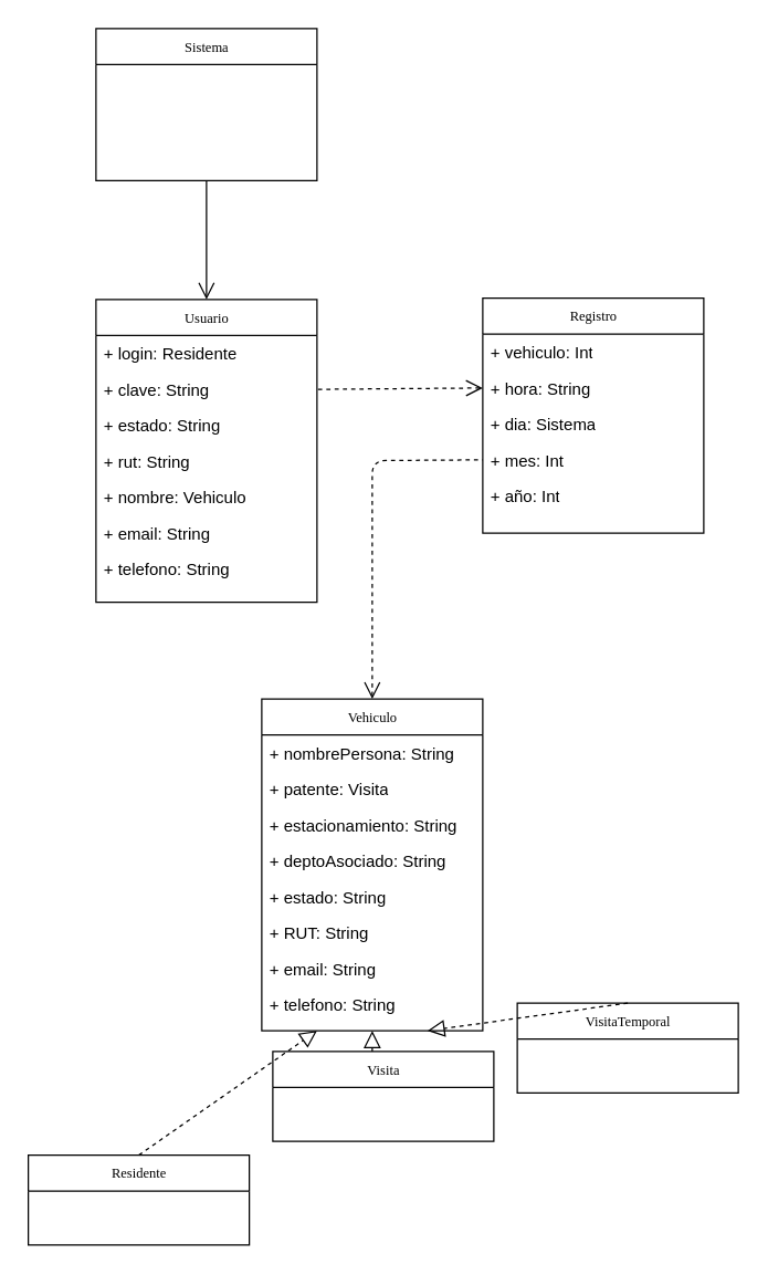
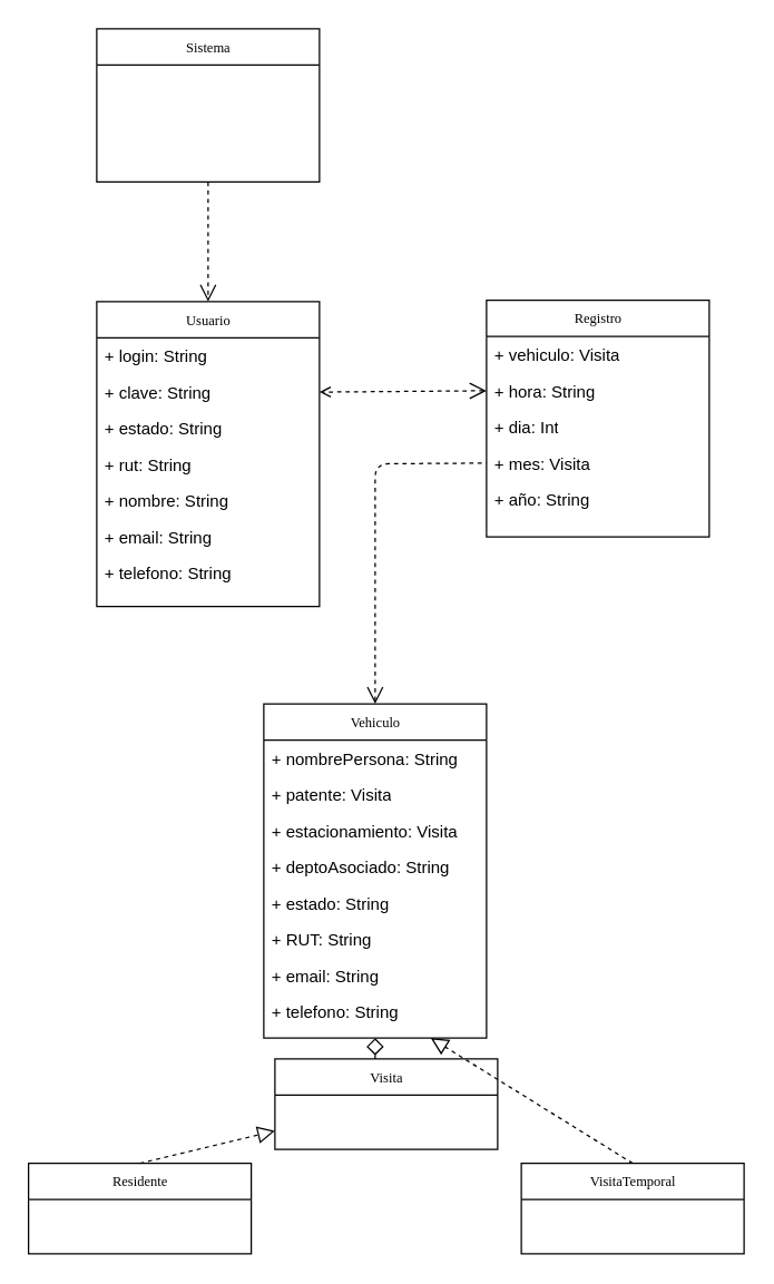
  <mxCell id="0" />
  <mxCell id="1" parent="0" />
  <mxCell id="2" value="Usuario" style="swimlane;html=1;fontStyle=0;childLayout=stackLayout;horizontal=1;startSize=26;fillColor=none;horizontalStack=0;resizeParent=1;resizeLast=0;collapsible=1;marginBottom=0;swimlaneFillColor=#ffffff;rounded=0;shadow=0;comic=0;labelBackgroundColor=none;strokeColor=#000000;strokeWidth=1;fontFamily=Verdana;fontSize=10;fontColor=#000000;align=center;" parent="1" vertex="1"><mxGeometry x="69" y="216" width="160" height="219" as="geometry" /></mxCell>
- <mxCell id="3" value="+ login: Residente" style="text;html=1;strokeColor=none;fillColor=none;align=left;verticalAlign=top;spacingLeft=4;spacingRight=4;whiteSpace=wrap;overflow=hidden;rotatable=0;points=[[0,0.5],[1,0.5]];portConstraint=eastwest;" parent="2" vertex="1"><mxGeometry y="26" width="160" height="26" as="geometry" /></mxCell>
+ <mxCell id="3" value="+ login: String" style="text;html=1;strokeColor=none;fillColor=none;align=left;verticalAlign=top;spacingLeft=4;spacingRight=4;whiteSpace=wrap;overflow=hidden;rotatable=0;points=[[0,0.5],[1,0.5]];portConstraint=eastwest;" parent="2" vertex="1"><mxGeometry y="26" width="160" height="26" as="geometry" /></mxCell>
  <mxCell id="4" value="+ clave: String" style="text;html=1;strokeColor=none;fillColor=none;align=left;verticalAlign=top;spacingLeft=4;spacingRight=4;whiteSpace=wrap;overflow=hidden;rotatable=0;points=[[0,0.5],[1,0.5]];portConstraint=eastwest;" parent="2" vertex="1"><mxGeometry y="52" width="160" height="26" as="geometry" /></mxCell>
  <mxCell id="5" value="+ estado: String&lt;br&gt;" style="text;html=1;strokeColor=none;fillColor=none;align=left;verticalAlign=top;spacingLeft=4;spacingRight=4;whiteSpace=wrap;overflow=hidden;rotatable=0;points=[[0,0.5],[1,0.5]];portConstraint=eastwest;" parent="2" vertex="1"><mxGeometry y="78" width="160" height="26" as="geometry" /></mxCell>
  <mxCell id="6" value="+ rut: String" style="text;html=1;strokeColor=none;fillColor=none;align=left;verticalAlign=top;spacingLeft=4;spacingRight=4;whiteSpace=wrap;overflow=hidden;rotatable=0;points=[[0,0.5],[1,0.5]];portConstraint=eastwest;" parent="2" vertex="1"><mxGeometry y="104" width="160" height="26" as="geometry" /></mxCell>
- <mxCell id="7" value="+ nombre: Vehiculo" style="text;html=1;strokeColor=none;fillColor=none;align=left;verticalAlign=top;spacingLeft=4;spacingRight=4;whiteSpace=wrap;overflow=hidden;rotatable=0;points=[[0,0.5],[1,0.5]];portConstraint=eastwest;" parent="2" vertex="1"><mxGeometry y="130" width="160" height="26" as="geometry" /></mxCell>
+ <mxCell id="7" value="+ nombre: String" style="text;html=1;strokeColor=none;fillColor=none;align=left;verticalAlign=top;spacingLeft=4;spacingRight=4;whiteSpace=wrap;overflow=hidden;rotatable=0;points=[[0,0.5],[1,0.5]];portConstraint=eastwest;" parent="2" vertex="1"><mxGeometry y="130" width="160" height="26" as="geometry" /></mxCell>
  <mxCell id="8" value="+ email: String&lt;br&gt;" style="text;html=1;strokeColor=none;fillColor=none;align=left;verticalAlign=top;spacingLeft=4;spacingRight=4;whiteSpace=wrap;overflow=hidden;rotatable=0;points=[[0,0.5],[1,0.5]];portConstraint=eastwest;" parent="2" vertex="1"><mxGeometry y="156" width="160" height="26" as="geometry" /></mxCell>
  <mxCell id="9" value="+ telefono: String" style="text;html=1;strokeColor=none;fillColor=none;align=left;verticalAlign=top;spacingLeft=4;spacingRight=4;whiteSpace=wrap;overflow=hidden;rotatable=0;points=[[0,0.5],[1,0.5]];portConstraint=eastwest;" parent="2" vertex="1"><mxGeometry y="182" width="160" height="26" as="geometry" /></mxCell>
  <mxCell id="10" value="Residente" style="swimlane;html=1;fontStyle=0;childLayout=stackLayout;horizontal=1;startSize=26;fillColor=none;horizontalStack=0;resizeParent=1;resizeLast=0;collapsible=1;marginBottom=0;swimlaneFillColor=#ffffff;rounded=0;shadow=0;comic=0;labelBackgroundColor=none;strokeColor=#000000;strokeWidth=1;fontFamily=Verdana;fontSize=10;fontColor=#000000;align=center;" parent="1" vertex="1"><mxGeometry x="20" y="835" width="160" height="65" as="geometry" /></mxCell>
  <mxCell id="11" value="Visita" style="swimlane;html=1;fontStyle=0;childLayout=stackLayout;horizontal=1;startSize=26;fillColor=none;horizontalStack=0;resizeParent=1;resizeLast=0;collapsible=1;marginBottom=0;swimlaneFillColor=#ffffff;rounded=0;shadow=0;comic=0;labelBackgroundColor=none;strokeColor=#000000;strokeWidth=1;fontFamily=Verdana;fontSize=10;fontColor=#000000;align=center;" parent="1" vertex="1"><mxGeometry x="197" y="760" width="160" height="65" as="geometry" /></mxCell>
  <mxCell id="12" value="Registro" style="swimlane;html=1;fontStyle=0;childLayout=stackLayout;horizontal=1;startSize=26;fillColor=none;horizontalStack=0;resizeParent=1;resizeLast=0;collapsible=1;marginBottom=0;swimlaneFillColor=#ffffff;rounded=0;shadow=0;comic=0;labelBackgroundColor=none;strokeColor=#000000;strokeWidth=1;fontFamily=Verdana;fontSize=10;fontColor=#000000;align=center;" parent="1" vertex="1"><mxGeometry x="349" y="215" width="160" height="170" as="geometry" /></mxCell>
- <mxCell id="13" value="+ vehiculo: Int" style="text;html=1;strokeColor=none;fillColor=none;align=left;verticalAlign=top;spacingLeft=4;spacingRight=4;whiteSpace=wrap;overflow=hidden;rotatable=0;points=[[0,0.5],[1,0.5]];portConstraint=eastwest;" parent="12" vertex="1"><mxGeometry y="26" width="160" height="26" as="geometry" /></mxCell>
+ <mxCell id="13" value="+ vehiculo: Visita" style="text;html=1;strokeColor=none;fillColor=none;align=left;verticalAlign=top;spacingLeft=4;spacingRight=4;whiteSpace=wrap;overflow=hidden;rotatable=0;points=[[0,0.5],[1,0.5]];portConstraint=eastwest;" parent="12" vertex="1"><mxGeometry y="26" width="160" height="26" as="geometry" /></mxCell>
  <mxCell id="14" value="+ hora: String" style="text;html=1;strokeColor=none;fillColor=none;align=left;verticalAlign=top;spacingLeft=4;spacingRight=4;whiteSpace=wrap;overflow=hidden;rotatable=0;points=[[0,0.5],[1,0.5]];portConstraint=eastwest;" parent="12" vertex="1"><mxGeometry y="52" width="160" height="26" as="geometry" /></mxCell>
- <mxCell id="15" value="+ dia: Sistema" style="text;html=1;strokeColor=none;fillColor=none;align=left;verticalAlign=top;spacingLeft=4;spacingRight=4;whiteSpace=wrap;overflow=hidden;rotatable=0;points=[[0,0.5],[1,0.5]];portConstraint=eastwest;" parent="12" vertex="1"><mxGeometry y="78" width="160" height="26" as="geometry" /></mxCell>
- <mxCell id="16" value="+ mes: Int" style="text;html=1;strokeColor=none;fillColor=none;align=left;verticalAlign=top;spacingLeft=4;spacingRight=4;whiteSpace=wrap;overflow=hidden;rotatable=0;points=[[0,0.5],[1,0.5]];portConstraint=eastwest;" parent="12" vertex="1"><mxGeometry y="104" width="160" height="26" as="geometry" /></mxCell>
- <mxCell id="17" value="+ año: Int" style="text;html=1;strokeColor=none;fillColor=none;align=left;verticalAlign=top;spacingLeft=4;spacingRight=4;whiteSpace=wrap;overflow=hidden;rotatable=0;points=[[0,0.5],[1,0.5]];portConstraint=eastwest;" parent="12" vertex="1"><mxGeometry y="130" width="160" height="26" as="geometry" /></mxCell>
- <mxCell id="18" value="" style="endArrow=none;html=1;dashed=1;exitX=0;exitY=0.5;exitDx=0;exitDy=0;entryX=1;entryY=0.5;entryDx=0;entryDy=0;endFill=0;startArrow=open;startFill=0;strokeWidth=1;endSize=6;startSize=10;jumpSize=6;" parent="1" source="14" target="4" edge="1"><mxGeometry width="50" height="50" relative="1" as="geometry"><mxPoint x="490" y="285" as="sourcePoint" /><mxPoint x="599" y="285" as="targetPoint" /></mxGeometry></mxCell>
+ <mxCell id="15" value="+ dia: Int" style="text;html=1;strokeColor=none;fillColor=none;align=left;verticalAlign=top;spacingLeft=4;spacingRight=4;whiteSpace=wrap;overflow=hidden;rotatable=0;points=[[0,0.5],[1,0.5]];portConstraint=eastwest;" parent="12" vertex="1"><mxGeometry y="78" width="160" height="26" as="geometry" /></mxCell>
+ <mxCell id="16" value="+ mes: Visita" style="text;html=1;strokeColor=none;fillColor=none;align=left;verticalAlign=top;spacingLeft=4;spacingRight=4;whiteSpace=wrap;overflow=hidden;rotatable=0;points=[[0,0.5],[1,0.5]];portConstraint=eastwest;" parent="12" vertex="1"><mxGeometry y="104" width="160" height="26" as="geometry" /></mxCell>
+ <mxCell id="17" value="+ año: String" style="text;html=1;strokeColor=none;fillColor=none;align=left;verticalAlign=top;spacingLeft=4;spacingRight=4;whiteSpace=wrap;overflow=hidden;rotatable=0;points=[[0,0.5],[1,0.5]];portConstraint=eastwest;" parent="12" vertex="1"><mxGeometry y="130" width="160" height="26" as="geometry" /></mxCell>
+ <mxCell id="18" value="" style="endArrow=open;html=1;dashed=1;exitX=0;exitY=0.5;exitDx=0;exitDy=0;entryX=1;entryY=0.5;entryDx=0;entryDy=0;endFill=0;startArrow=open;startFill=0;strokeWidth=1;endSize=6;startSize=10;jumpSize=6;" parent="1" source="14" target="4" edge="1"><mxGeometry width="50" height="50" relative="1" as="geometry"><mxPoint x="490" y="285" as="sourcePoint" /><mxPoint x="599" y="285" as="targetPoint" /></mxGeometry></mxCell>
  <mxCell id="19" value="Vehiculo" style="swimlane;html=1;fontStyle=0;childLayout=stackLayout;horizontal=1;startSize=26;fillColor=none;horizontalStack=0;resizeParent=1;resizeLast=0;collapsible=1;marginBottom=0;swimlaneFillColor=#ffffff;rounded=0;shadow=0;comic=0;labelBackgroundColor=none;strokeColor=#000000;strokeWidth=1;fontFamily=Verdana;fontSize=10;fontColor=#000000;align=center;" parent="1" vertex="1"><mxGeometry x="189" y="505" width="160" height="240" as="geometry" /></mxCell>
  <mxCell id="20" value="+ nombrePersona: String" style="text;html=1;strokeColor=none;fillColor=none;align=left;verticalAlign=top;spacingLeft=4;spacingRight=4;whiteSpace=wrap;overflow=hidden;rotatable=0;points=[[0,0.5],[1,0.5]];portConstraint=eastwest;" parent="19" vertex="1"><mxGeometry y="26" width="160" height="26" as="geometry" /></mxCell>
  <mxCell id="21" value="+ patente: Visita" style="text;html=1;strokeColor=none;fillColor=none;align=left;verticalAlign=top;spacingLeft=4;spacingRight=4;whiteSpace=wrap;overflow=hidden;rotatable=0;points=[[0,0.5],[1,0.5]];portConstraint=eastwest;" parent="19" vertex="1"><mxGeometry y="52" width="160" height="26" as="geometry" /></mxCell>
- <mxCell id="22" value="+ estacionamiento: String" style="text;html=1;strokeColor=none;fillColor=none;align=left;verticalAlign=top;spacingLeft=4;spacingRight=4;whiteSpace=wrap;overflow=hidden;rotatable=0;points=[[0,0.5],[1,0.5]];portConstraint=eastwest;" parent="19" vertex="1"><mxGeometry y="78" width="160" height="26" as="geometry" /></mxCell>
+ <mxCell id="22" value="+ estacionamiento: Visita" style="text;html=1;strokeColor=none;fillColor=none;align=left;verticalAlign=top;spacingLeft=4;spacingRight=4;whiteSpace=wrap;overflow=hidden;rotatable=0;points=[[0,0.5],[1,0.5]];portConstraint=eastwest;" parent="19" vertex="1"><mxGeometry y="78" width="160" height="26" as="geometry" /></mxCell>
  <mxCell id="23" value="+ deptoAsociado: String" style="text;html=1;strokeColor=none;fillColor=none;align=left;verticalAlign=top;spacingLeft=4;spacingRight=4;whiteSpace=wrap;overflow=hidden;rotatable=0;points=[[0,0.5],[1,0.5]];portConstraint=eastwest;" parent="19" vertex="1"><mxGeometry y="104" width="160" height="26" as="geometry" /></mxCell>
  <mxCell id="24" value="+ estado: String" style="text;html=1;strokeColor=none;fillColor=none;align=left;verticalAlign=top;spacingLeft=4;spacingRight=4;whiteSpace=wrap;overflow=hidden;rotatable=0;points=[[0,0.5],[1,0.5]];portConstraint=eastwest;" parent="19" vertex="1"><mxGeometry y="130" width="160" height="26" as="geometry" /></mxCell>
  <mxCell id="25" value="+ RUT: String" style="text;html=1;strokeColor=none;fillColor=none;align=left;verticalAlign=top;spacingLeft=4;spacingRight=4;whiteSpace=wrap;overflow=hidden;rotatable=0;points=[[0,0.5],[1,0.5]];portConstraint=eastwest;" parent="19" vertex="1"><mxGeometry y="156" width="160" height="26" as="geometry" /></mxCell>
  <mxCell id="26" value="+ email: String" style="text;html=1;strokeColor=none;fillColor=none;align=left;verticalAlign=top;spacingLeft=4;spacingRight=4;whiteSpace=wrap;overflow=hidden;rotatable=0;points=[[0,0.5],[1,0.5]];portConstraint=eastwest;" parent="19" vertex="1"><mxGeometry y="182" width="160" height="26" as="geometry" /></mxCell>
  <mxCell id="27" value="+ telefono: String" style="text;html=1;strokeColor=none;fillColor=none;align=left;verticalAlign=top;spacingLeft=4;spacingRight=4;whiteSpace=wrap;overflow=hidden;rotatable=0;points=[[0,0.5],[1,0.5]];portConstraint=eastwest;" parent="19" vertex="1"><mxGeometry y="208" width="160" height="26" as="geometry" /></mxCell>
- <mxCell id="28" value="" style="endArrow=block;html=1;dashed=1;strokeWidth=1;exitX=0.5;exitY=0;exitDx=0;exitDy=0;entryX=0.25;entryY=1;entryDx=0;entryDy=0;endFill=0;endSize=10;" parent="1" source="10" target="19" edge="1"><mxGeometry width="50" height="50" relative="1" as="geometry"><mxPoint x="149" y="835.5" as="sourcePoint" /><mxPoint x="229" y="835.5" as="targetPoint" /></mxGeometry></mxCell>
- <mxCell id="29" value="" style="endArrow=block;html=1;dashed=1;strokeWidth=1;exitX=0.45;exitY=0;exitDx=0;exitDy=0;endFill=0;startSize=6;endSize=10;exitPerimeter=0;entryX=0.5;entryY=1;entryDx=0;entryDy=0;" parent="1" source="11" target="19" edge="1"><mxGeometry width="50" height="50" relative="1" as="geometry"><mxPoint x="399" y="825.5" as="sourcePoint" /><mxPoint x="269" y="835.5" as="targetPoint" /></mxGeometry></mxCell>
+ <mxCell id="28" value="" style="endArrow=block;html=1;dashed=1;strokeWidth=1;exitX=0.5;exitY=0;exitDx=0;exitDy=0;endFill=0;endSize=10;" parent="1" source="10" target="11" edge="1"><mxGeometry width="50" height="50" relative="1" as="geometry"><mxPoint x="149" y="835.5" as="sourcePoint" /><mxPoint x="229" y="835.5" as="targetPoint" /></mxGeometry></mxCell>
+ <mxCell id="29" value="" style="endArrow=diamond;html=1;dashed=1;strokeWidth=1;exitX=0.45;exitY=0;exitDx=0;exitDy=0;endFill=0;startSize=6;endSize=10;exitPerimeter=0;entryX=0.5;entryY=1;entryDx=0;entryDy=0;" parent="1" source="11" target="19" edge="1"><mxGeometry width="50" height="50" relative="1" as="geometry"><mxPoint x="399" y="825.5" as="sourcePoint" /><mxPoint x="269" y="835.5" as="targetPoint" /></mxGeometry></mxCell>
  <mxCell id="30" value="" style="endArrow=none;html=1;dashed=1;strokeWidth=1;exitX=0.5;exitY=0;exitDx=0;exitDy=0;entryX=0;entryY=0.5;entryDx=0;entryDy=0;endFill=0;startSize=10;endSize=6;startArrow=open;startFill=0;" parent="1" source="19" target="16" edge="1"><mxGeometry width="50" height="50" relative="1" as="geometry"><mxPoint x="269" y="456.5" as="sourcePoint" /><mxPoint x="289" y="336.5" as="targetPoint" /><Array as="points"><mxPoint x="269" y="332.5" /></Array></mxGeometry></mxCell>
  <mxCell id="31" value="Sistema" style="swimlane;html=1;fontStyle=0;childLayout=stackLayout;horizontal=1;startSize=26;fillColor=none;horizontalStack=0;resizeParent=1;resizeLast=0;collapsible=1;marginBottom=0;swimlaneFillColor=#ffffff;rounded=0;shadow=0;comic=0;labelBackgroundColor=none;strokeColor=#000000;strokeWidth=1;fontFamily=Verdana;fontSize=10;fontColor=#000000;align=center;" parent="1" vertex="1"><mxGeometry x="69" y="20" width="160" height="110" as="geometry" /></mxCell>
- <mxCell id="32" value="" style="endArrow=open;html=1;dashed=0;strokeWidth=1;exitX=0.5;exitY=1;exitDx=0;exitDy=0;entryX=0.5;entryY=0;entryDx=0;entryDy=0;endFill=0;endSize=10;" parent="1" source="31" target="2" edge="1"><mxGeometry width="50" height="50" relative="1" as="geometry"><mxPoint x="149" y="165" as="sourcePoint" /><mxPoint x="199" y="115" as="targetPoint" /></mxGeometry></mxCell>
- <mxCell id="33" value="VisitaTemporal&lt;br&gt;" style="swimlane;html=1;fontStyle=0;childLayout=stackLayout;horizontal=1;startSize=26;fillColor=none;horizontalStack=0;resizeParent=1;resizeLast=0;collapsible=1;marginBottom=0;swimlaneFillColor=#ffffff;rounded=0;shadow=0;comic=0;labelBackgroundColor=none;strokeColor=#000000;strokeWidth=1;fontFamily=Verdana;fontSize=10;fontColor=#000000;align=center;" parent="1" vertex="1"><mxGeometry x="374" y="725" width="160" height="65" as="geometry" /></mxCell>
+ <mxCell id="32" value="" style="endArrow=open;html=1;dashed=1;strokeWidth=1;exitX=0.5;exitY=1;exitDx=0;exitDy=0;entryX=0.5;entryY=0;entryDx=0;entryDy=0;endFill=0;endSize=10;" parent="1" source="31" target="2" edge="1"><mxGeometry width="50" height="50" relative="1" as="geometry"><mxPoint x="149" y="165" as="sourcePoint" /><mxPoint x="199" y="115" as="targetPoint" /></mxGeometry></mxCell>
+ <mxCell id="33" value="VisitaTemporal&lt;br&gt;" style="swimlane;html=1;fontStyle=0;childLayout=stackLayout;horizontal=1;startSize=26;fillColor=none;horizontalStack=0;resizeParent=1;resizeLast=0;collapsible=1;marginBottom=0;swimlaneFillColor=#ffffff;rounded=0;shadow=0;comic=0;labelBackgroundColor=none;strokeColor=#000000;strokeWidth=1;fontFamily=Verdana;fontSize=10;fontColor=#000000;align=center;" parent="1" vertex="1"><mxGeometry x="374" y="835" width="160" height="65" as="geometry" /></mxCell>
  <mxCell id="34" value="" style="endArrow=block;html=1;dashed=1;strokeWidth=1;exitX=0.5;exitY=0;exitDx=0;exitDy=0;endFill=0;endSize=10;entryX=0.75;entryY=1;entryDx=0;entryDy=0;" parent="1" source="33" target="19" edge="1"><mxGeometry width="50" height="50" relative="1" as="geometry"><mxPoint x="529" y="835.5" as="sourcePoint" /><mxPoint x="309" y="835.5" as="targetPoint" /></mxGeometry></mxCell>
